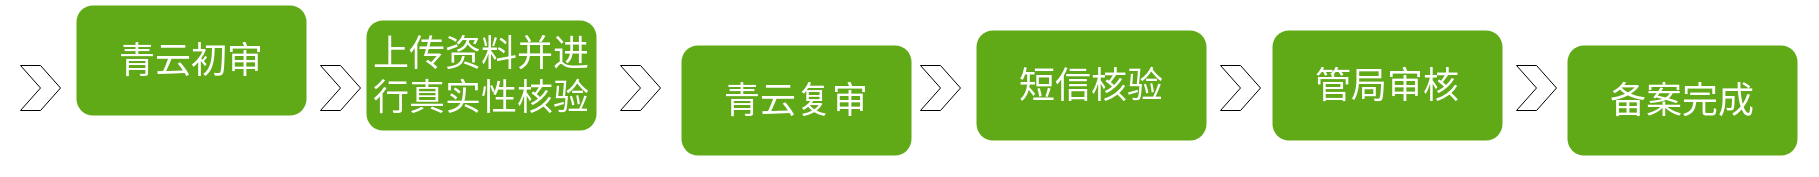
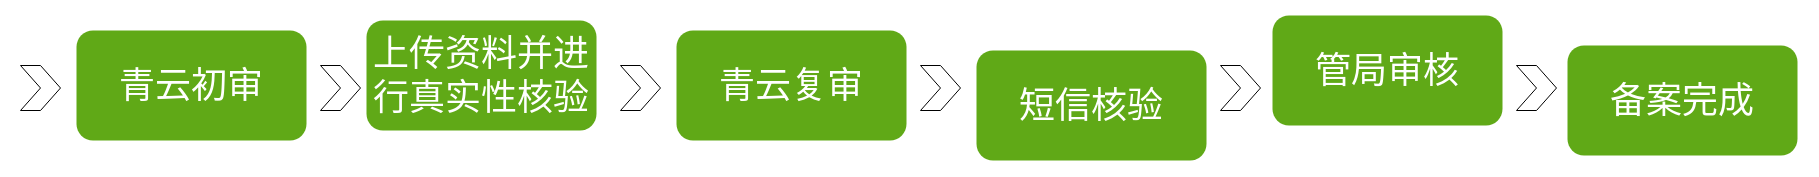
  <mxCell id="0" />
  <mxCell id="1" parent="0" />
  <mxCell id="2" value="" style="shape=step;perimeter=stepPerimeter;whiteSpace=wrap;html=1;fixedSize=1;rounded=0;" vertex="1" parent="1"><mxGeometry x="20" y="65" width="40" height="45" as="geometry" /></mxCell>
- <mxCell id="3" value="&lt;font style=&quot;font-size: 36px&quot;&gt;青云初审&lt;/font&gt;" style="rounded=1;whiteSpace=wrap;html=1;fillColor=#60a917;fontColor=#ffffff;strokeColor=none;" vertex="1" parent="1"><mxGeometry x="76" y="5" width="230" height="110" as="geometry" /></mxCell>
+ <mxCell id="3" value="&lt;font style=&quot;font-size: 36px&quot;&gt;青云初审&lt;/font&gt;" style="rounded=1;whiteSpace=wrap;html=1;fillColor=#60a917;fontColor=#ffffff;strokeColor=none;" vertex="1" parent="1"><mxGeometry x="76" y="30" width="230" height="110" as="geometry" /></mxCell>
  <mxCell id="4" value="" style="shape=step;perimeter=stepPerimeter;whiteSpace=wrap;html=1;fixedSize=1;rounded=0;" vertex="1" parent="1"><mxGeometry x="320" y="65" width="40" height="45" as="geometry" /></mxCell>
  <mxCell id="5" value="&lt;font style=&quot;font-size: 36px&quot;&gt;上传资料并进行真实性核验&lt;/font&gt;" style="rounded=1;whiteSpace=wrap;html=1;fillColor=#60a917;fontColor=#ffffff;strokeColor=none;" vertex="1" parent="1"><mxGeometry x="366" y="20" width="230" height="110" as="geometry" /></mxCell>
  <mxCell id="6" value="" style="shape=step;perimeter=stepPerimeter;whiteSpace=wrap;html=1;fixedSize=1;rounded=0;" vertex="1" parent="1"><mxGeometry x="620" y="65" width="40" height="45" as="geometry" /></mxCell>
- <mxCell id="7" value="&lt;font style=&quot;font-size: 36px&quot;&gt;青云复审&lt;/font&gt;" style="rounded=1;whiteSpace=wrap;html=1;fillColor=#60a917;fontColor=#ffffff;strokeColor=none;" vertex="1" parent="1"><mxGeometry x="681" y="45" width="230" height="110" as="geometry" /></mxCell>
+ <mxCell id="7" value="&lt;font style=&quot;font-size: 36px&quot;&gt;青云复审&lt;/font&gt;" style="rounded=1;whiteSpace=wrap;html=1;fillColor=#60a917;fontColor=#ffffff;strokeColor=none;" vertex="1" parent="1"><mxGeometry x="676" y="30" width="230" height="110" as="geometry" /></mxCell>
  <mxCell id="8" value="" style="shape=step;perimeter=stepPerimeter;whiteSpace=wrap;html=1;fixedSize=1;rounded=0;" vertex="1" parent="1"><mxGeometry x="920" y="65" width="40" height="45" as="geometry" /></mxCell>
- <mxCell id="9" value="&lt;font style=&quot;font-size: 36px&quot;&gt;短信核验&lt;/font&gt;" style="rounded=1;whiteSpace=wrap;html=1;fillColor=#60a917;fontColor=#ffffff;strokeColor=none;" vertex="1" parent="1"><mxGeometry x="976" y="30" width="230" height="110" as="geometry" /></mxCell>
+ <mxCell id="9" value="&lt;font style=&quot;font-size: 36px&quot;&gt;短信核验&lt;/font&gt;" style="rounded=1;whiteSpace=wrap;html=1;fillColor=#60a917;fontColor=#ffffff;strokeColor=none;" vertex="1" parent="1"><mxGeometry x="976" y="50" width="230" height="110" as="geometry" /></mxCell>
  <mxCell id="10" value="" style="shape=step;perimeter=stepPerimeter;whiteSpace=wrap;html=1;fixedSize=1;rounded=0;" vertex="1" parent="1"><mxGeometry x="1220" y="65" width="40" height="45" as="geometry" /></mxCell>
- <mxCell id="11" value="&lt;font style=&quot;font-size: 36px&quot;&gt;管局审核&lt;/font&gt;" style="rounded=1;whiteSpace=wrap;html=1;fillColor=#60a917;fontColor=#ffffff;strokeColor=none;" vertex="1" parent="1"><mxGeometry x="1272" y="30" width="230" height="110" as="geometry" /></mxCell>
+ <mxCell id="11" value="&lt;font style=&quot;font-size: 36px&quot;&gt;管局审核&lt;/font&gt;" style="rounded=1;whiteSpace=wrap;html=1;fillColor=#60a917;fontColor=#ffffff;strokeColor=none;" vertex="1" parent="1"><mxGeometry x="1272" y="15" width="230" height="110" as="geometry" /></mxCell>
  <mxCell id="12" value="" style="shape=step;perimeter=stepPerimeter;whiteSpace=wrap;html=1;fixedSize=1;rounded=0;" vertex="1" parent="1"><mxGeometry x="1516" y="65" width="40" height="45" as="geometry" /></mxCell>
  <mxCell id="13" value="&lt;font style=&quot;font-size: 36px&quot;&gt;备案完成&lt;/font&gt;" style="rounded=1;whiteSpace=wrap;html=1;fillColor=#60a917;fontColor=#ffffff;strokeColor=none;" vertex="1" parent="1"><mxGeometry x="1567" y="45" width="230" height="110" as="geometry" /></mxCell>
